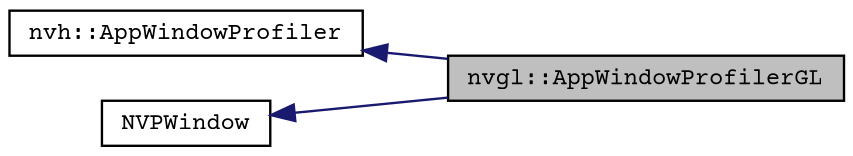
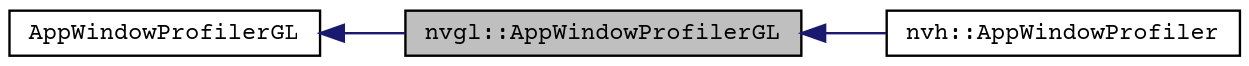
  digraph {
    fontname="Courier Prime"
    rankdir=LR
    node [color=black fillcolor=white fontname="Courier Prime" fontsize=10 shape=record style=filled]
    edge [color=midnightblue dir=back fontname="Courier Prime" fontsize=10 labelfontname=Helvetica labelfontsize=10 style=solid]
    n1 [fillcolor=grey75 fontcolor=black height=0.2 label="nvgl::AppWindowProfilerGL" width=0.4]
    n2 [height=0.2 label="nvh::AppWindowProfiler" width=0.4]
-   n3 [height=0.2 label=NVPWindow width=0.4]
-   n2 -> n1
+   n3 [height=0.2 label=AppWindowProfilerGL width=0.4]
+   n1 -> n2
    n3 -> n1
  }
